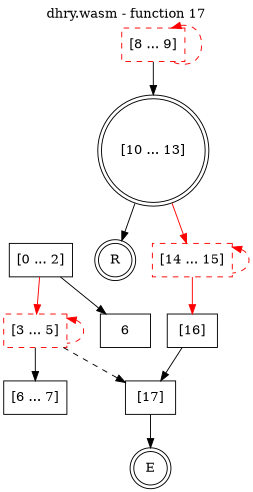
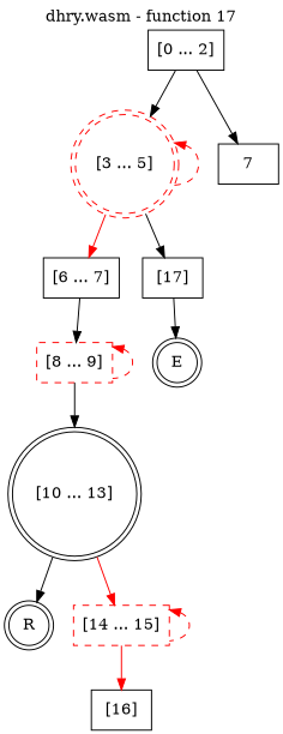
  digraph {
    label="dhry.wasm - function 17"
    labelfontcolor=black
    labelfontname=Helvetica
    labelfontsize=16
    labelloc=t
    node [shape=box color=black style=solid]
    E [shape=doublecircle color="" style=""]
    n2 [label=R shape=doublecircle color="" style=""]
    n3 [label="[0 ... 2]"]
-   n4 [color=red label="[3 ... 5]" style=dashed]
-   7 [label=6]
+   n4 [color=red label="[3 ... 5]" shape=doublecircle style=dashed]
+   7
    n6 [label="[6 ... 7]"]
    n7 [label="[17]"]
    n8 [color=red label="[8 ... 9]" style=dashed]
    n9 [label="[10 ... 13]" shape=doublecircle]
    n10 [color=red label="[14 ... 15]" style=dashed]
    n11 [label="[16]"]
-   n3 -> n4 [color=red]
+   n3 -> n4
    n3 -> 7
    n4 -> n4 [color=red dir=back style=dashed]
-   n4 -> n6
-   n4 -> n7 [style=dashed]
+   n4 -> n6 [color=red]
+   n4 -> n7
+   n6 -> n8
    n7 -> E
    n8 -> n8 [color=red dir=back style=dashed]
    n8 -> n9
    n9 -> n2
    n9 -> n10 [color=red]
    n10 -> n10 [color=red dir=back style=dashed]
    n10 -> n11 [color=red]
-   n11 -> n7
  }
